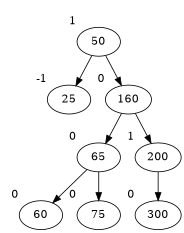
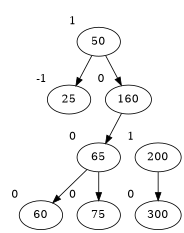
  digraph {
    node [xlabel=0]
    n1 [label=50 xlabel=1]
    n2 [label=25 xlabel=-1]
    n3 [label=160]
    n4 [label=65]
    n5 [label=200 xlabel=1]
    n6 [label=60]
    n7 [label=75]
    n8 [label=300]
    n1 -> n2
    n1 -> n3
    n3 -> n4
-   n3 -> n5
    n4 -> n6
    n4 -> n7
    n5 -> n8
  }
